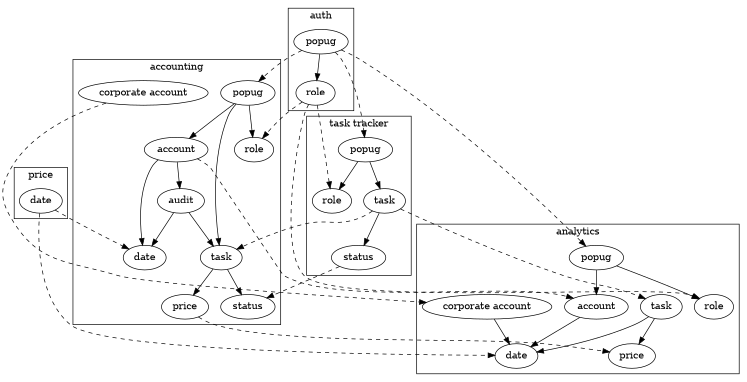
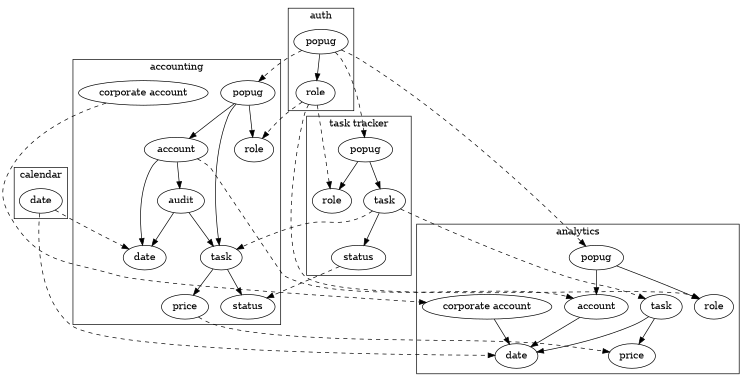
  digraph {
    n1 [label=date]
    n2 [label=popug]
    n3 [label=role]
    n4 [label=role]
    n5 [label=popug]
    n6 [label=task]
    n7 [label=status]
    n8 [label=popug]
    n9 [label=role]
    n10 [label=account]
    n11 [label=task]
    n12 [label=date]
    n13 [label=audit]
    n14 [label=status]
    n15 [label=price]
    n16 [label="corporate account"]
    n17 [label=popug]
    n18 [label=account]
    n19 [label=role]
    n20 [label=date]
    n21 [label=price]
    n22 [label=task]
    n23 [label="corporate account"]
    subgraph cluster_1 {
-     label=price
+     label=calendar
      n1
    }
    subgraph cluster_2 {
      label=auth
      n2
      n3
    }
    subgraph cluster_3 {
      label="task tracker"
      n4
      n5
      n6
      n7
    }
    subgraph cluster_4 {
      label=accounting
      n8
      n9
      n10
      n11
      n12
      n13
      n14
      n15
      n16
    }
    subgraph cluster_5 {
      label=analytics
      n17
      n18
      n19
      n20
      n21
      n22
      n23
    }
    n1 -> n12 [style=dashed]
    n1 -> n20 [style=dashed]
    n2 -> n3
    n2 -> n5 [style=dashed]
    n2 -> n8 [style=dashed]
    n2 -> n17 [style=dashed]
    n3 -> n4 [style=dashed]
    n3 -> n9 [style=dashed]
    n3 -> n19 [style=dashed]
    n5 -> n4
    n5 -> n6
    n6 -> n7
    n6 -> n11 [style=dashed]
    n6 -> n22 [style=dashed]
    n7 -> n14 [style=dashed]
    n8 -> n9
    n8 -> n10
    n8 -> n11
    n10 -> n12
    n10 -> n13
    n10 -> n18 [style=dashed]
    n11 -> n14
    n11 -> n15
    n13 -> n11
    n13 -> n12
    n15 -> n21 [style=dashed]
    n16 -> n23 [style=dashed]
    n17 -> n18
    n17 -> n19
    n18 -> n20
    n22 -> n20
    n22 -> n21
    n23 -> n20
  }
